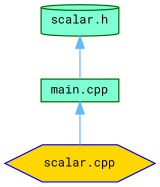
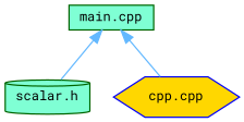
  digraph {
    fontname="Roboto Mono"
    node [color=darkgreen fillcolor=aquamarine fontname="Roboto Mono" fontsize=10 style=filled]
    edge [color=steelblue1 dir=back fontname="Roboto Mono" fontsize=10 labelfontname=Helvetica labelfontsize=10 style=solid]
    n1 [fontcolor=black height=0.2 label="scalar.h" shape=cylinder width=0.4]
    n2 [height=0.2 label="main.cpp" shape=box width=0.4]
-   n3 [color=blue fillcolor=gold height=0.2 label="scalar.cpp" shape=hexagon width=0.4]
-   n1 -> n2
+   n3 [color=blue fillcolor=gold height=0.2 label="cpp.cpp" shape=hexagon width=0.4]
+   n2 -> n1
    n2 -> n3
  }
